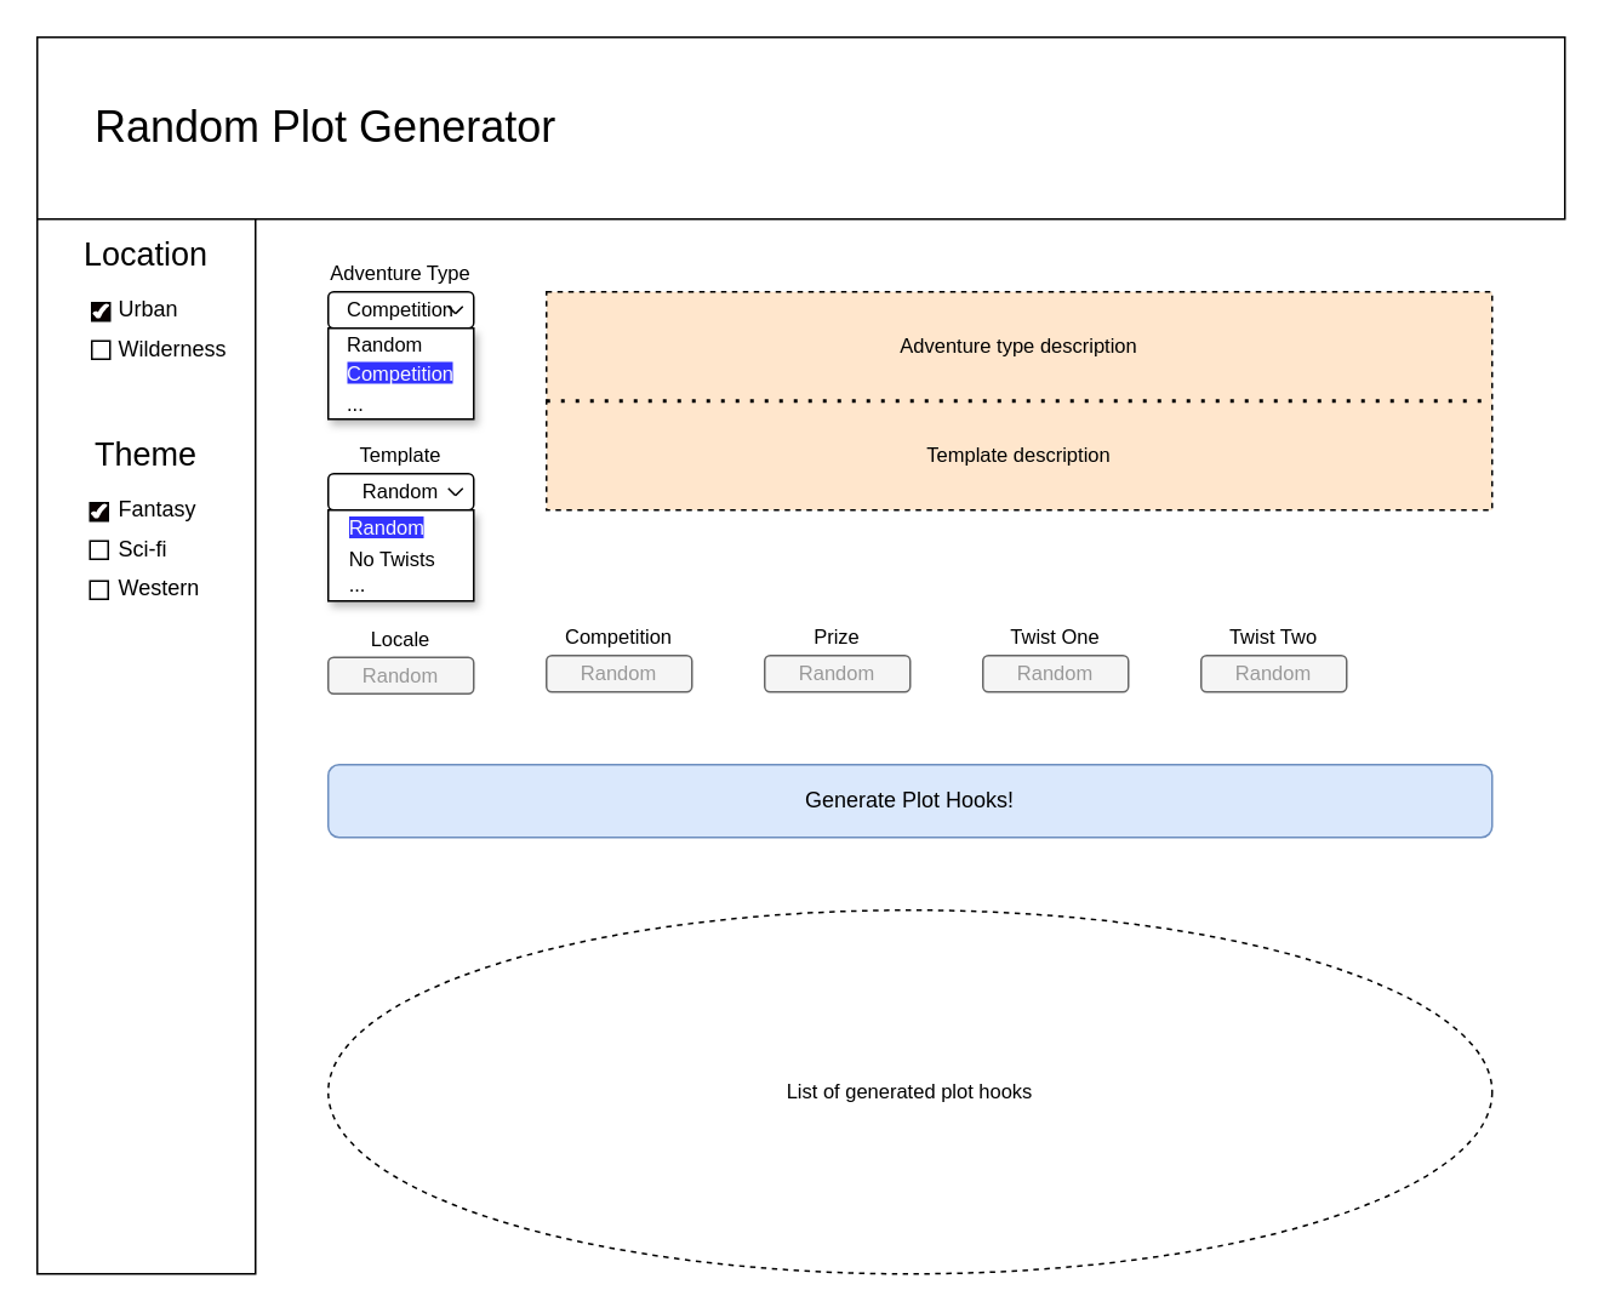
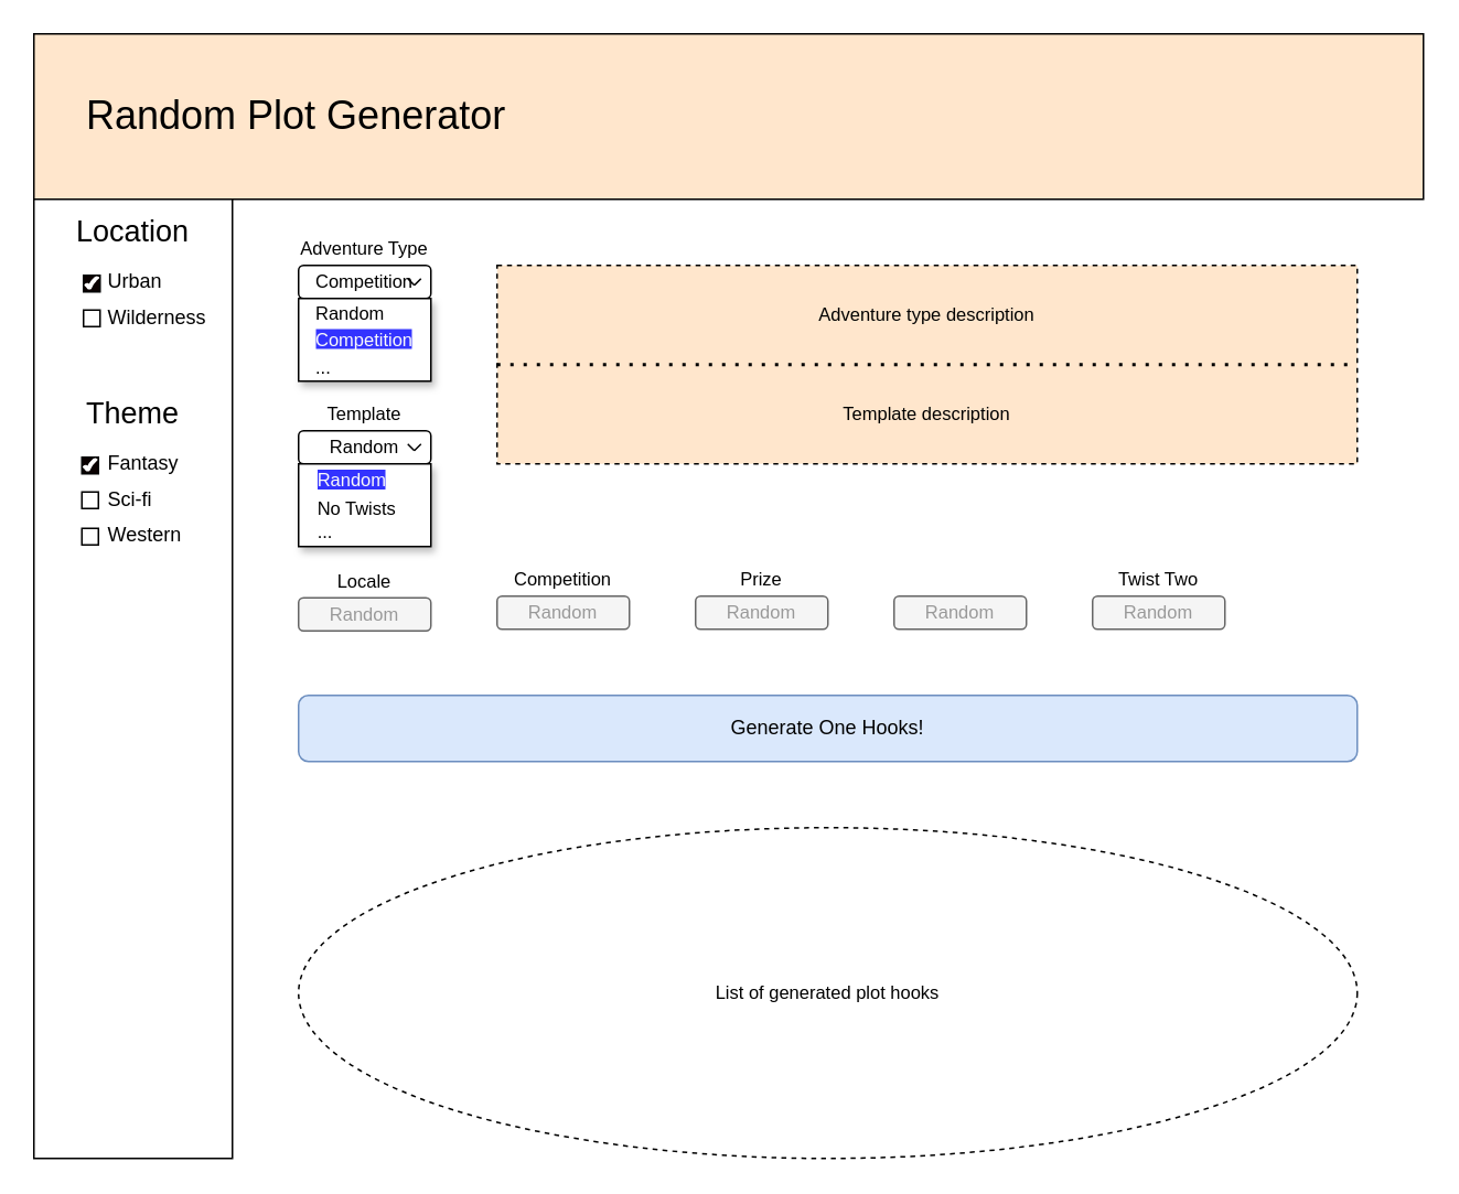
  <mxCell id="0" />
  <mxCell id="1" parent="0" />
  <mxCell id="2" value="&lt;p class=&quot;MsoNormal&quot; style=&quot;line-height: 100%; font-size: 11px;&quot;&gt;Random&lt;/p&gt;" style="rounded=1;whiteSpace=wrap;html=1;align=center;fontSize=11;fillColor=#f5f5f5;fontColor=#999999;strokeColor=#666666;" vertex="1" parent="1"><mxGeometry x="300" y="360" width="80" height="20" as="geometry" /></mxCell>
  <mxCell id="3" value="Adventure Type" style="rounded=0;whiteSpace=wrap;html=1;fontSize=11;strokeColor=none;" parent="1" vertex="1"><mxGeometry x="180" y="140" width="80" height="20" as="geometry" /></mxCell>
  <mxCell id="4" value="&lt;p class=&quot;MsoNormal&quot; style=&quot;line-height: 100%; font-size: 11px;&quot;&gt;Competition&lt;/p&gt;" style="rounded=1;whiteSpace=wrap;html=1;align=center;fontSize=11;" parent="1" vertex="1"><mxGeometry x="180" y="160" width="80" height="20" as="geometry" /></mxCell>
- <mxCell id="5" value="Random Plot Generator" style="rounded=0;whiteSpace=wrap;html=1;align=left;fontSize=24;perimeterSpacing=0;spacingLeft=30;" parent="1" vertex="1"><mxGeometry width="840" height="100" as="geometry" x="20" y="20" /></mxCell>
+ <mxCell id="5" value="Random Plot Generator" style="rounded=0;whiteSpace=wrap;html=1;align=left;fontSize=24;perimeterSpacing=0;spacingLeft=30;fillColor=#ffe6cc;" parent="1" vertex="1"><mxGeometry width="840" height="100" as="geometry" x="20" y="20" /></mxCell>
  <mxCell id="6" value="" style="rounded=0;whiteSpace=wrap;html=1;align=center;" parent="1" vertex="1"><mxGeometry y="120" width="120" height="580" as="geometry" x="20" /></mxCell>
  <mxCell id="7" value="Location" style="rounded=0;whiteSpace=wrap;html=1;strokeColor=none;fontSize=18;fillColor=none;verticalAlign=middle;" parent="1" vertex="1"><mxGeometry y="120" width="120" height="40" as="geometry" x="20" /></mxCell>
  <mxCell id="8" value="&lt;p style=&quot;line-height: 80%; font-size: 11px;&quot;&gt;&lt;span style=&quot;font-size: 11px;&quot;&gt;Adventure type description&lt;/span&gt;&lt;/p&gt;&lt;p style=&quot;line-height: 8.8px;&quot;&gt;&lt;span style=&quot;background-color: initial;&quot;&gt;&lt;br&gt;&lt;/span&gt;&lt;/p&gt;&lt;p style=&quot;line-height: 8.8px;&quot;&gt;&lt;span style=&quot;background-color: initial;&quot;&gt;&lt;br&gt;&lt;/span&gt;&lt;/p&gt;&lt;p style=&quot;line-height: 8.8px;&quot;&gt;&lt;span style=&quot;background-color: initial;&quot;&gt;Template description&lt;/span&gt;&lt;br&gt;&lt;/p&gt;" style="rounded=0;whiteSpace=wrap;html=1;align=center;glass=0;fontSize=11;verticalAlign=middle;dashed=1;fillColor=#ffe6cc;" parent="1" vertex="1"><mxGeometry x="300" y="160" width="520" height="120" as="geometry" /></mxCell>
  <mxCell id="9" value="&lt;div style=&quot;&quot;&gt;&lt;span style=&quot;background-color: initial; font-size: 12px;&quot;&gt;Urban&lt;/span&gt;&lt;/div&gt;&lt;div style=&quot;&quot;&gt;&lt;span style=&quot;background-color: initial; font-size: 12px;&quot;&gt;Wilderness&lt;/span&gt;&lt;/div&gt;&lt;div style=&quot;&quot;&gt;&lt;span style=&quot;background-color: initial; font-size: 12px;&quot;&gt;&lt;br&gt;&lt;/span&gt;&lt;/div&gt;" style="rounded=0;whiteSpace=wrap;html=1;strokeColor=none;fontSize=18;fillColor=none;verticalAlign=middle;align=left;" vertex="1" parent="1"><mxGeometry x="63" y="150" width="70" height="80" as="geometry" /></mxCell>
  <mxCell id="10" value="" style="rounded=0;whiteSpace=wrap;html=1;fontSize=12;fillColor=#0A0101;" vertex="1" parent="1"><mxGeometry x="50" y="166" width="10" height="10" as="geometry" /></mxCell>
  <mxCell id="11" value="" style="rounded=0;whiteSpace=wrap;html=1;fontSize=12;fillColor=none;" vertex="1" parent="1"><mxGeometry x="50" y="187" width="10" height="10" as="geometry" /></mxCell>
  <mxCell id="12" value="" style="verticalLabelPosition=bottom;verticalAlign=top;html=1;shape=mxgraph.basic.tick;fontSize=12;fillColor=#FFFFFF;strokeColor=#FFFFFF;" vertex="1" parent="1"><mxGeometry x="51" y="167" width="8" height="7" as="geometry" /></mxCell>
  <mxCell id="13" value="Theme" style="rounded=0;whiteSpace=wrap;html=1;strokeColor=none;fontSize=18;fillColor=none;verticalAlign=middle;" vertex="1" parent="1"><mxGeometry y="230" width="120" height="40" as="geometry" x="20" /></mxCell>
  <mxCell id="14" value="&lt;div style=&quot;&quot;&gt;&lt;span style=&quot;font-size: 12px;&quot;&gt;Fantasy&lt;/span&gt;&lt;/div&gt;&lt;div style=&quot;&quot;&gt;&lt;span style=&quot;font-size: 12px;&quot;&gt;Sci-fi&lt;/span&gt;&lt;/div&gt;&lt;div style=&quot;&quot;&gt;&lt;span style=&quot;font-size: 12px;&quot;&gt;Western&lt;/span&gt;&lt;/div&gt;" style="rounded=0;whiteSpace=wrap;html=1;strokeColor=none;fontSize=18;fillColor=none;verticalAlign=middle;align=left;" vertex="1" parent="1"><mxGeometry x="63" y="260" width="70" height="80" as="geometry" /></mxCell>
  <mxCell id="15" value="" style="rounded=0;whiteSpace=wrap;html=1;fontSize=12;fillColor=#0A0101;" vertex="1" parent="1"><mxGeometry x="49" y="276" width="10" height="10" as="geometry" /></mxCell>
  <mxCell id="16" value="" style="rounded=0;whiteSpace=wrap;html=1;fontSize=12;fillColor=none;" vertex="1" parent="1"><mxGeometry x="49" y="297" width="10" height="10" as="geometry" /></mxCell>
  <mxCell id="17" value="" style="verticalLabelPosition=bottom;verticalAlign=top;html=1;shape=mxgraph.basic.tick;fontSize=12;fillColor=#FFFFFF;strokeColor=#FFFFFF;" vertex="1" parent="1"><mxGeometry x="50" y="277" width="8" height="7" as="geometry" /></mxCell>
  <mxCell id="18" value="" style="rounded=0;whiteSpace=wrap;html=1;fontSize=12;fillColor=none;" vertex="1" parent="1"><mxGeometry x="49" y="319" width="10" height="10" as="geometry" /></mxCell>
  <mxCell id="19" value="&lt;p style=&quot;line-height: 1.2;&quot;&gt;&lt;/p&gt;&lt;div style=&quot;text-align: left;&quot;&gt;&lt;span style=&quot;background-color: initial; line-height: 1.5;&quot;&gt;Random&lt;/span&gt;&lt;/div&gt;&lt;div style=&quot;text-align: left;&quot;&gt;&lt;span style=&quot;line-height: 1.5; background-color: rgb(51, 51, 255);&quot;&gt;&lt;font color=&quot;#fafafa&quot;&gt;Competition&lt;/font&gt;&lt;/span&gt;&lt;/div&gt;&lt;div style=&quot;text-align: left;&quot;&gt;&lt;span style=&quot;background-color: initial; line-height: 1.5;&quot;&gt;...&lt;/span&gt;&lt;/div&gt;&lt;p&gt;&lt;/p&gt;" style="rounded=0;whiteSpace=wrap;html=1;fontSize=11;spacingTop=0;shadow=1;" vertex="1" parent="1"><mxGeometry x="180" y="180" width="80" height="50" as="geometry" /></mxCell>
  <mxCell id="20" value="" style="endArrow=none;html=1;rounded=0;fontSize=11;" edge="1" parent="1"><mxGeometry width="50" height="50" relative="1" as="geometry"><mxPoint x="250" y="172" as="sourcePoint" /><mxPoint x="254" y="168" as="targetPoint" /></mxGeometry></mxCell>
  <mxCell id="21" value="" style="endArrow=none;html=1;rounded=0;fontSize=11;" edge="1" parent="1"><mxGeometry width="50" height="50" relative="1" as="geometry"><mxPoint x="250" y="172" as="sourcePoint" /><mxPoint x="246" y="168" as="targetPoint" /></mxGeometry></mxCell>
  <mxCell id="22" value="Template" style="rounded=0;whiteSpace=wrap;html=1;fontSize=11;strokeColor=none;" vertex="1" parent="1"><mxGeometry x="180" y="240" width="80" height="20" as="geometry" /></mxCell>
  <mxCell id="23" value="&lt;p class=&quot;MsoNormal&quot; style=&quot;line-height: 100%; font-size: 11px;&quot;&gt;Random&lt;/p&gt;" style="rounded=1;whiteSpace=wrap;html=1;align=center;fontSize=11;" vertex="1" parent="1"><mxGeometry x="180" y="260" width="80" height="20" as="geometry" /></mxCell>
  <mxCell id="24" value="&lt;p style=&quot;line-height: 1.2;&quot;&gt;&lt;/p&gt;&lt;div style=&quot;text-align: left;&quot;&gt;&lt;span style=&quot;line-height: 1.5; background-color: rgb(51, 51, 255);&quot;&gt;&lt;font style=&quot;&quot; color=&quot;#fafafa&quot;&gt;Random&lt;/font&gt;&lt;/span&gt;&lt;/div&gt;&lt;div style=&quot;text-align: left;&quot;&gt;&lt;span style=&quot;background-color: initial; line-height: 1.5;&quot;&gt;No Twists&lt;/span&gt;&lt;/div&gt;&lt;div style=&quot;text-align: left;&quot;&gt;&lt;span style=&quot;background-color: initial;&quot;&gt;...&lt;/span&gt;&lt;br&gt;&lt;/div&gt;&lt;p&gt;&lt;/p&gt;" style="rounded=0;whiteSpace=wrap;html=1;fontSize=11;spacingTop=0;spacingLeft=-9;shadow=1;" vertex="1" parent="1"><mxGeometry x="180" y="280" width="80" height="50" as="geometry" /></mxCell>
  <mxCell id="25" value="" style="endArrow=none;html=1;rounded=0;fontSize=11;" edge="1" parent="1"><mxGeometry width="50" height="50" relative="1" as="geometry"><mxPoint x="250" y="272" as="sourcePoint" /><mxPoint x="254" y="268" as="targetPoint" /></mxGeometry></mxCell>
  <mxCell id="26" value="" style="endArrow=none;html=1;rounded=0;fontSize=11;" edge="1" parent="1"><mxGeometry width="50" height="50" relative="1" as="geometry"><mxPoint x="250" y="272" as="sourcePoint" /><mxPoint x="246" y="268" as="targetPoint" /></mxGeometry></mxCell>
- <mxCell id="27" value="Generate Plot Hooks!" style="rounded=1;whiteSpace=wrap;html=1;shadow=0;labelBackgroundColor=none;fontSize=12;strokeColor=#6c8ebf;fillColor=#dae8fc;" vertex="1" parent="1"><mxGeometry x="180" y="420" width="640" height="40" as="geometry" /></mxCell>
+ <mxCell id="27" value="Generate One Hooks!" style="rounded=1;whiteSpace=wrap;html=1;shadow=0;labelBackgroundColor=none;fontSize=12;strokeColor=#6c8ebf;fillColor=#dae8fc;" vertex="1" parent="1"><mxGeometry x="180" y="420" width="640" height="40" as="geometry" /></mxCell>
  <mxCell id="28" value="&lt;p class=&quot;MsoNormal&quot; style=&quot;line-height: 100%; font-size: 11px;&quot;&gt;Random&lt;/p&gt;" style="rounded=1;whiteSpace=wrap;html=1;align=center;fontSize=11;fillColor=#f5f5f5;fontColor=#999999;strokeColor=#666666;" vertex="1" parent="1"><mxGeometry x="180" y="361" width="80" height="20" as="geometry" /></mxCell>
  <mxCell id="29" value="&lt;p class=&quot;MsoNormal&quot; style=&quot;line-height: 100%; font-size: 11px;&quot;&gt;Random&lt;/p&gt;" style="rounded=1;whiteSpace=wrap;html=1;align=center;fontSize=11;fillColor=#f5f5f5;fontColor=#999999;strokeColor=#666666;" vertex="1" parent="1"><mxGeometry x="420" y="360" width="80" height="20" as="geometry" /></mxCell>
  <mxCell id="30" value="&lt;p class=&quot;MsoNormal&quot; style=&quot;line-height: 100%; font-size: 11px;&quot;&gt;Random&lt;/p&gt;" style="rounded=1;whiteSpace=wrap;html=1;align=center;fontSize=11;fillColor=#f5f5f5;fontColor=#999999;strokeColor=#666666;" vertex="1" parent="1"><mxGeometry x="540" y="360" width="80" height="20" as="geometry" /></mxCell>
  <mxCell id="31" value="&lt;p class=&quot;MsoNormal&quot; style=&quot;line-height: 100%; font-size: 11px;&quot;&gt;Random&lt;/p&gt;" style="rounded=1;whiteSpace=wrap;html=1;align=center;fontSize=11;fillColor=#f5f5f5;fontColor=#999999;strokeColor=#666666;" vertex="1" parent="1"><mxGeometry x="660" y="360" width="80" height="20" as="geometry" /></mxCell>
  <mxCell id="32" value="Locale" style="rounded=0;whiteSpace=wrap;html=1;fontSize=11;strokeColor=none;fillColor=none;" vertex="1" parent="1"><mxGeometry x="180" y="341" width="80" height="20" as="geometry" /></mxCell>
  <mxCell id="33" value="Competition" style="rounded=0;whiteSpace=wrap;html=1;fontSize=11;strokeColor=none;fillColor=none;" vertex="1" parent="1"><mxGeometry x="300" y="340" width="80" height="20" as="geometry" /></mxCell>
  <mxCell id="34" value="Prize" style="rounded=0;whiteSpace=wrap;html=1;fontSize=11;strokeColor=none;fillColor=none;" vertex="1" parent="1"><mxGeometry x="420" y="340" width="80" height="20" as="geometry" /></mxCell>
- <mxCell id="35" value="Twist One" style="rounded=0;whiteSpace=wrap;html=1;fontSize=11;strokeColor=none;fillColor=none;" vertex="1" parent="1"><mxGeometry x="540" y="340" width="80" height="20" as="geometry" /></mxCell>
  <mxCell id="36" value="Twist Two" style="rounded=0;whiteSpace=wrap;html=1;fontSize=11;strokeColor=none;fillColor=none;" vertex="1" parent="1"><mxGeometry x="660" y="340" width="80" height="20" as="geometry" /></mxCell>
  <mxCell id="37" value="" style="endArrow=none;dashed=1;html=1;dashPattern=1 3;strokeWidth=2;rounded=0;fontSize=12;fontColor=#999999;exitX=0;exitY=0.5;exitDx=0;exitDy=0;entryX=1;entryY=0.5;entryDx=0;entryDy=0;" edge="1" parent="1" source="8" target="8"><mxGeometry width="50" height="50" relative="1" as="geometry"><mxPoint x="420" y="330" as="sourcePoint" /><mxPoint x="470" y="280" as="targetPoint" /></mxGeometry></mxCell>
  <mxCell id="38" value="&lt;p style=&quot;line-height: 80%; font-size: 11px;&quot;&gt;List of generated plot hooks&lt;/p&gt;" style="ellipse;whiteSpace=wrap;html=1;align=center;glass=0;fontSize=11;verticalAlign=middle;dashed=1;" vertex="1" parent="1"><mxGeometry x="180" y="500" width="640" height="200" as="geometry" /></mxCell>
